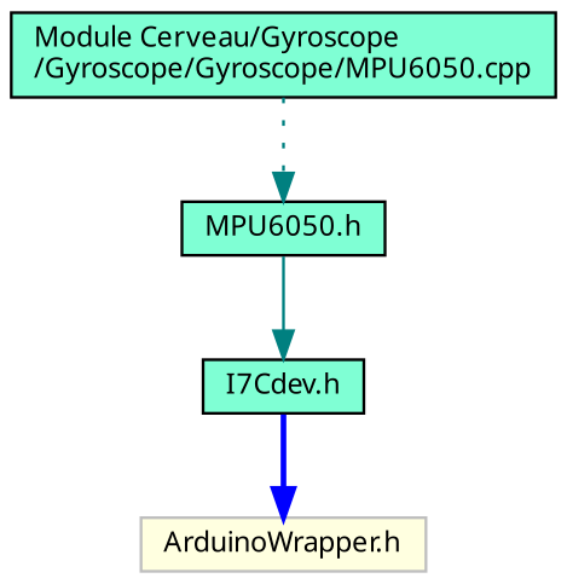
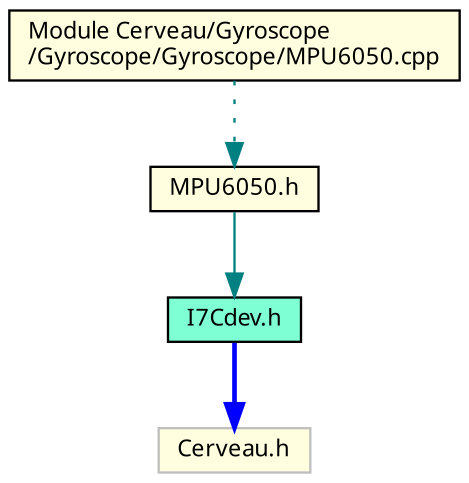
  digraph {
    fontname="Noto Sans"
    node [color=black fillcolor=lightyellow fontname="Noto Sans" fontsize=10 shape=record style=filled]
    edge [color=teal fontname="Noto Sans" fontsize=10 labelfontname=Helvetica labelfontsize=10]
-   n1 [fillcolor=aquamarine fontcolor=black height=0.2 label="Module Cerveau/Gyroscope\l/Gyroscope/Gyroscope/MPU6050.cpp" width=0.4]
-   n2 [fillcolor=aquamarine height=0.2 label="MPU6050.h" width=0.4]
+   n1 [fontcolor=black height=0.2 label="Module Cerveau/Gyroscope\l/Gyroscope/Gyroscope/MPU6050.cpp" width=0.4]
+   n2 [height=0.2 label="MPU6050.h" width=0.4]
    n3 [fillcolor=aquamarine height=0.2 label="I7Cdev.h" width=0.4]
-   n4 [color=grey75 height=0.2 label="ArduinoWrapper.h" width=0.4]
+   n4 [color=grey75 height=0.2 label="Cerveau.h" width=0.4]
    n1 -> n2 [style=dotted]
    n2 -> n3 [style=solid]
    n3 -> n4 [color=blue style=bold]
  }
